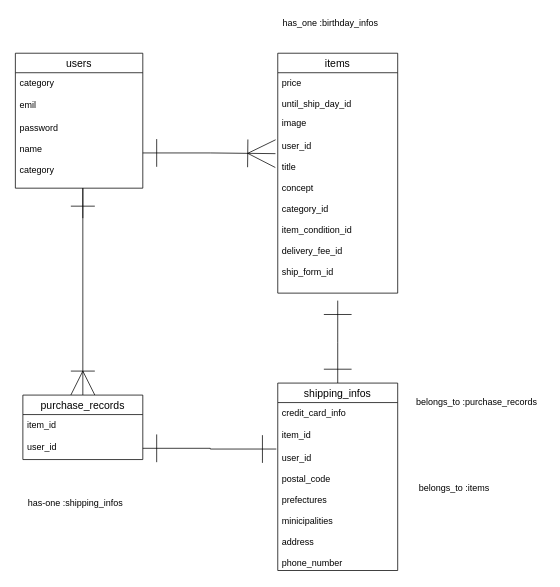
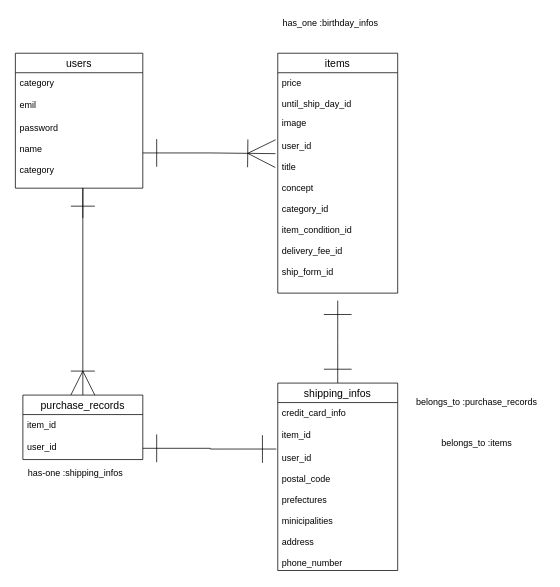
  <mxCell id="0" />
  <mxCell id="1" parent="0" />
  <mxCell id="2" style="edgeStyle=orthogonalEdgeStyle;rounded=0;orthogonalLoop=1;jettySize=auto;html=1;entryX=0.5;entryY=0;entryDx=0;entryDy=0;startArrow=ERone;startFill=0;endArrow=ERoneToMany;endFill=0;startSize=30;endSize=30;targetPerimeterSpacing=0;" parent="1" target="11" edge="1"><mxGeometry relative="1" as="geometry"><mxPoint x="110" y="290" as="sourcePoint" /><Array as="points"><mxPoint x="110" y="250" /><mxPoint x="110" y="250" /></Array></mxGeometry></mxCell>
  <mxCell id="3" value="users" style="swimlane;fontStyle=0;childLayout=stackLayout;horizontal=1;startSize=26;horizontalStack=0;resizeParent=1;resizeParentMax=0;resizeLast=0;collapsible=1;marginBottom=0;align=center;fontSize=14;" parent="1" vertex="1"><mxGeometry x="20" y="70" width="170" height="180" as="geometry" /></mxCell>
  <mxCell id="4" value="category" style="text;strokeColor=none;fillColor=none;spacingLeft=4;spacingRight=4;overflow=hidden;rotatable=0;points=[[0,0.5],[1,0.5]];portConstraint=eastwest;fontSize=12;" parent="3" vertex="1"><mxGeometry y="26" width="170" height="30" as="geometry" /></mxCell>
  <mxCell id="5" value="emil" style="text;strokeColor=none;fillColor=none;spacingLeft=4;spacingRight=4;overflow=hidden;rotatable=0;points=[[0,0.5],[1,0.5]];portConstraint=eastwest;fontSize=12;" parent="3" vertex="1"><mxGeometry y="56" width="170" height="30" as="geometry" /></mxCell>
  <mxCell id="6" value="password&#10;&#10;name&#10;&#10;category" style="text;strokeColor=none;fillColor=none;spacingLeft=4;spacingRight=4;overflow=hidden;rotatable=0;points=[[0,0.5],[1,0.5]];portConstraint=eastwest;fontSize=12;" parent="3" vertex="1"><mxGeometry y="86" width="170" height="94" as="geometry" /></mxCell>
  <mxCell id="7" value="items" style="swimlane;fontStyle=0;childLayout=stackLayout;horizontal=1;startSize=26;horizontalStack=0;resizeParent=1;resizeParentMax=0;resizeLast=0;collapsible=1;marginBottom=0;align=center;fontSize=14;" parent="1" vertex="1"><mxGeometry x="370" y="70" width="160" height="320" as="geometry" /></mxCell>
  <mxCell id="8" value="price&#10;&#10;until_ship_day_id" style="text;strokeColor=none;fillColor=none;spacingLeft=4;spacingRight=4;overflow=hidden;rotatable=0;points=[[0,0.5],[1,0.5]];portConstraint=eastwest;fontSize=12;" parent="7" vertex="1"><mxGeometry y="26" width="160" height="54" as="geometry" /></mxCell>
  <mxCell id="9" value="image" style="text;strokeColor=none;fillColor=none;spacingLeft=4;spacingRight=4;overflow=hidden;rotatable=0;points=[[0,0.5],[1,0.5]];portConstraint=eastwest;fontSize=12;" parent="7" vertex="1"><mxGeometry y="80" width="160" height="30" as="geometry" /></mxCell>
  <mxCell id="10" value="user_id&#10;&#10;title&#10;&#10;concept&#10;&#10;category_id&#10;&#10;item_condition_id&#10;&#10;delivery_fee_id&#10;&#10;ship_form_id&#10;" style="text;strokeColor=none;fillColor=none;spacingLeft=4;spacingRight=4;overflow=hidden;rotatable=0;points=[[0,0.5],[1,0.5]];portConstraint=eastwest;fontSize=12;" parent="7" vertex="1"><mxGeometry y="110" width="160" height="210" as="geometry" /></mxCell>
  <mxCell id="11" value="purchase_records" style="swimlane;fontStyle=0;childLayout=stackLayout;horizontal=1;startSize=26;horizontalStack=0;resizeParent=1;resizeParentMax=0;resizeLast=0;collapsible=1;marginBottom=0;align=center;fontSize=14;" parent="1" vertex="1"><mxGeometry x="30" y="526" width="160" height="86" as="geometry" /></mxCell>
  <mxCell id="12" value="item_id" style="text;strokeColor=none;fillColor=none;spacingLeft=4;spacingRight=4;overflow=hidden;rotatable=0;points=[[0,0.5],[1,0.5]];portConstraint=eastwest;fontSize=12;" parent="11" vertex="1"><mxGeometry y="26" width="160" height="30" as="geometry" /></mxCell>
  <mxCell id="13" value="user_id" style="text;strokeColor=none;fillColor=none;spacingLeft=4;spacingRight=4;overflow=hidden;rotatable=0;points=[[0,0.5],[1,0.5]];portConstraint=eastwest;fontSize=12;" parent="11" vertex="1"><mxGeometry y="56" width="160" height="30" as="geometry" /></mxCell>
  <mxCell id="14" style="edgeStyle=orthogonalEdgeStyle;rounded=0;orthogonalLoop=1;jettySize=auto;html=1;startArrow=ERone;startFill=0;endArrow=ERone;endFill=0;startSize=35;endSize=35;sourcePerimeterSpacing=17;targetPerimeterSpacing=33;exitX=0.5;exitY=0;exitDx=0;exitDy=0;" edge="1" parent="1" source="15"><mxGeometry relative="1" as="geometry"><mxPoint x="450" y="400" as="targetPoint" /></mxGeometry></mxCell>
  <mxCell id="15" value="shipping_infos" style="swimlane;fontStyle=0;childLayout=stackLayout;horizontal=1;startSize=26;horizontalStack=0;resizeParent=1;resizeParentMax=0;resizeLast=0;collapsible=1;marginBottom=0;align=center;fontSize=14;" parent="1" vertex="1"><mxGeometry x="370" y="510" width="160" height="250" as="geometry" /></mxCell>
  <mxCell id="16" value="credit_card_info" style="text;strokeColor=none;fillColor=none;spacingLeft=4;spacingRight=4;overflow=hidden;rotatable=0;points=[[0,0.5],[1,0.5]];portConstraint=eastwest;fontSize=12;" parent="15" vertex="1"><mxGeometry y="26" width="160" height="30" as="geometry" /></mxCell>
  <mxCell id="17" value="item_id" style="text;strokeColor=none;fillColor=none;spacingLeft=4;spacingRight=4;overflow=hidden;rotatable=0;points=[[0,0.5],[1,0.5]];portConstraint=eastwest;fontSize=12;" parent="15" vertex="1"><mxGeometry y="56" width="160" height="30" as="geometry" /></mxCell>
  <mxCell id="18" value="user_id&#10;&#10;postal_code&#10;&#10;prefectures&#10;&#10;minicipalities&#10;&#10;address&#10;&#10;phone_number" style="text;strokeColor=none;fillColor=none;spacingLeft=4;spacingRight=4;overflow=hidden;rotatable=0;points=[[0,0.5],[1,0.5]];portConstraint=eastwest;fontSize=12;" parent="15" vertex="1"><mxGeometry y="86" width="160" height="164" as="geometry" /></mxCell>
- <mxCell id="19" value="has-one :shipping_infos" style="text;html=1;align=center;verticalAlign=middle;resizable=0;points=[];autosize=1;strokeColor=none;" vertex="1" parent="1"><mxGeometry x="30" y="660" width="140" height="20" as="geometry" /></mxCell>
+ <mxCell id="19" value="has-one :shipping_infos" style="text;html=1;align=center;verticalAlign=middle;resizable=0;points=[];autosize=1;strokeColor=none;" vertex="1" parent="1"><mxGeometry x="30" y="620" width="140" height="20" as="geometry" /></mxCell>
  <mxCell id="20" value="belongs_to :purchase_records" style="text;html=1;align=center;verticalAlign=middle;resizable=0;points=[];autosize=1;strokeColor=none;" vertex="1" parent="1"><mxGeometry x="545" y="526" width="180" height="20" as="geometry" /></mxCell>
  <mxCell id="21" style="edgeStyle=orthogonalEdgeStyle;rounded=0;orthogonalLoop=1;jettySize=auto;html=1;exitX=1;exitY=0.5;exitDx=0;exitDy=0;entryX=-0.019;entryY=0.114;entryDx=0;entryDy=0;entryPerimeter=0;startArrow=ERone;startFill=0;endArrow=ERoneToMany;endFill=0;startSize=35;endSize=35;sourcePerimeterSpacing=17;targetPerimeterSpacing=33;" edge="1" parent="1" source="6" target="10"><mxGeometry relative="1" as="geometry" /></mxCell>
  <mxCell id="22" style="edgeStyle=orthogonalEdgeStyle;rounded=0;orthogonalLoop=1;jettySize=auto;html=1;exitX=1;exitY=0.5;exitDx=0;exitDy=0;startArrow=ERone;startFill=0;endArrow=ERone;endFill=0;startSize=35;endSize=35;sourcePerimeterSpacing=17;targetPerimeterSpacing=33;entryX=-0.012;entryY=0.012;entryDx=0;entryDy=0;entryPerimeter=0;" edge="1" parent="1" source="13" target="18"><mxGeometry relative="1" as="geometry"><mxPoint x="360" y="597" as="targetPoint" /></mxGeometry></mxCell>
  <mxCell id="23" value="has_one :birthday_infos" style="text;html=1;align=center;verticalAlign=middle;resizable=0;points=[];autosize=1;strokeColor=none;" vertex="1" parent="1"><mxGeometry x="370" y="20" width="140" height="20" as="geometry" /></mxCell>
- <mxCell id="24" value="belongs_to :items" style="text;html=1;align=center;verticalAlign=middle;resizable=0;points=[];autosize=1;strokeColor=none;" vertex="1" parent="1"><mxGeometry x="550" y="640" width="110" height="20" as="geometry" /></mxCell>
+ <mxCell id="24" value="belongs_to :items" style="text;html=1;align=center;verticalAlign=middle;resizable=0;points=[];autosize=1;strokeColor=none;" vertex="1" parent="1"><mxGeometry x="580" y="580" width="110" height="20" as="geometry" /></mxCell>
